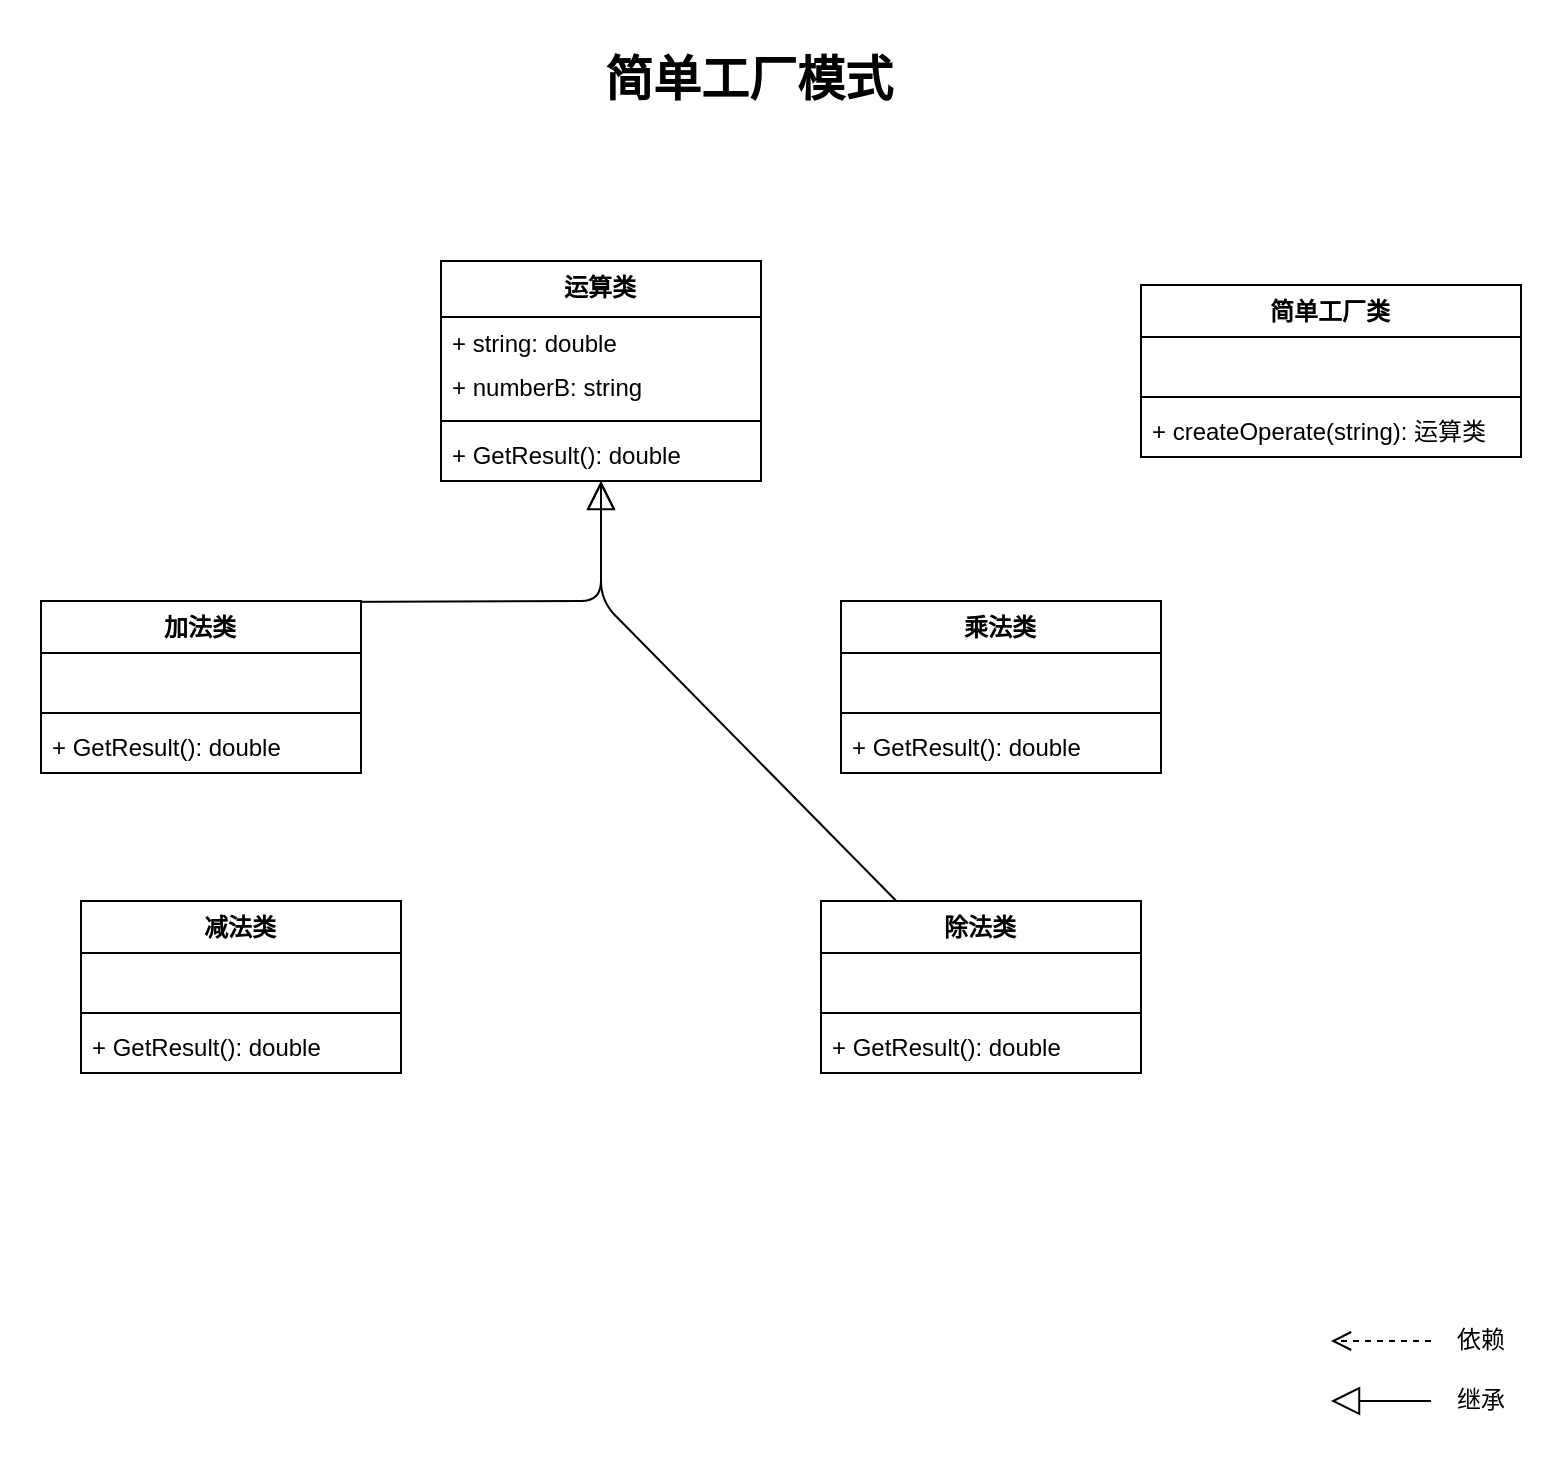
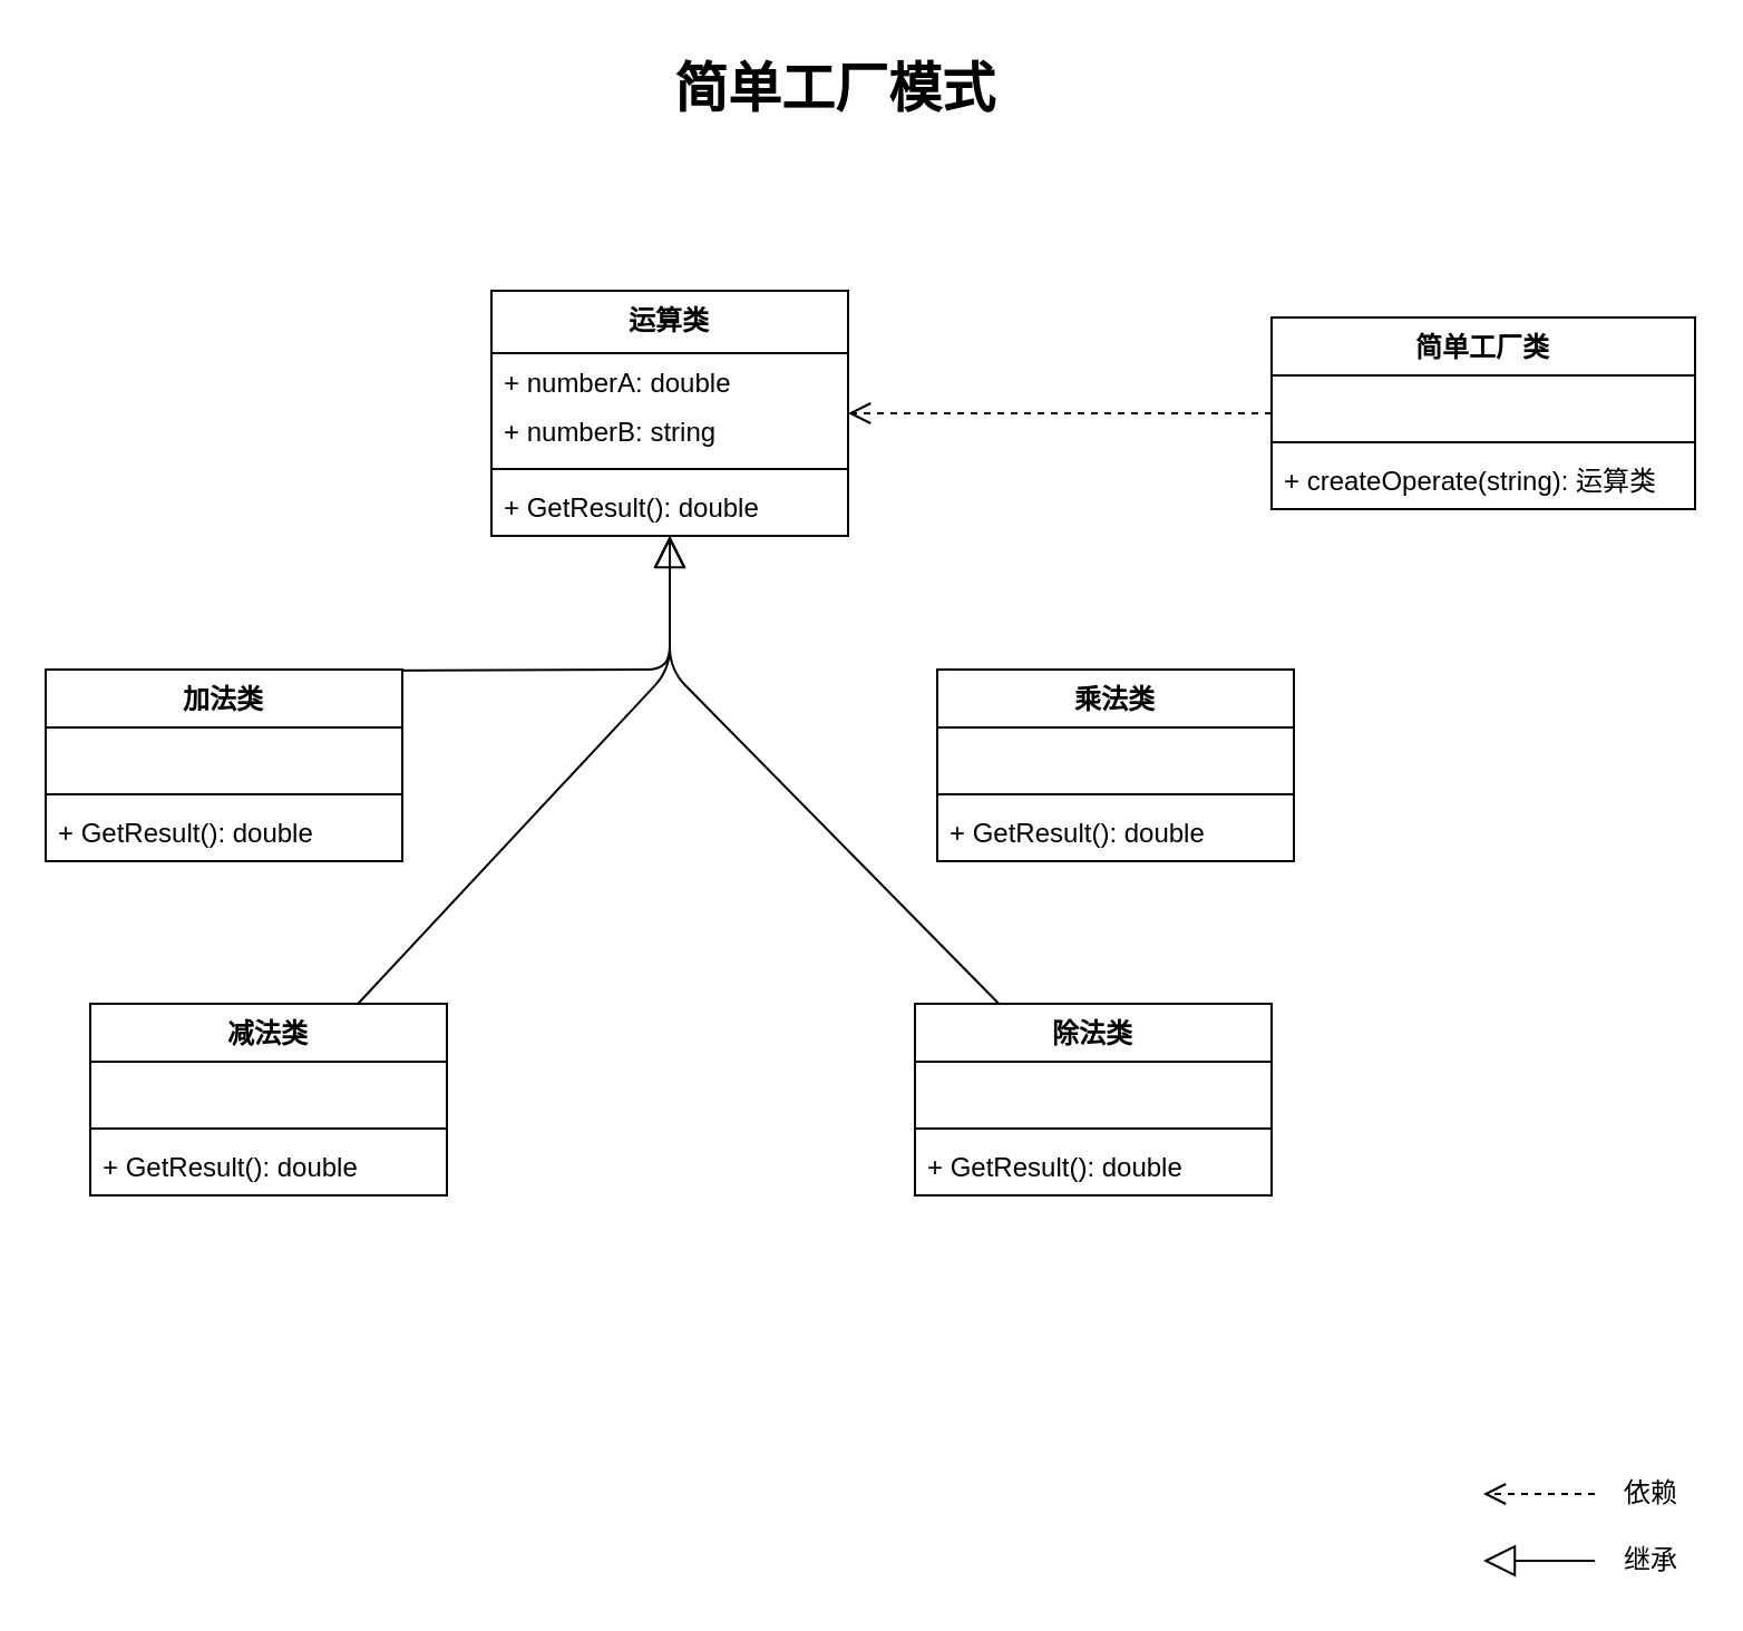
  <mxCell id="0" />
  <mxCell id="1" parent="0" />
  <mxCell id="2" value="简单工厂模式" style="text;strokeColor=none;fillColor=none;html=1;fontSize=24;fontStyle=1;verticalAlign=middle;align=center;" vertex="1" parent="1"><mxGeometry x="235" y="20" width="277" height="40" as="geometry" /></mxCell>
  <mxCell id="3" value="运算类" style="swimlane;fontStyle=1;align=center;verticalAlign=top;childLayout=stackLayout;horizontal=1;startSize=28;horizontalStack=0;resizeParent=1;resizeParentMax=0;resizeLast=0;collapsible=1;marginBottom=0;rounded=0;glass=0;html=0;" vertex="1" parent="1"><mxGeometry x="220" y="130" width="160" height="110" as="geometry" /></mxCell>
- <mxCell id="4" value="+ string: double" style="text;strokeColor=none;fillColor=none;align=left;verticalAlign=top;spacingLeft=4;spacingRight=4;overflow=hidden;rotatable=0;points=[[0,0.5],[1,0.5]];portConstraint=eastwest;" vertex="1" parent="3"><mxGeometry y="28" width="160" height="22" as="geometry" /></mxCell>
+ <mxCell id="4" value="+ numberA: double" style="text;strokeColor=none;fillColor=none;align=left;verticalAlign=top;spacingLeft=4;spacingRight=4;overflow=hidden;rotatable=0;points=[[0,0.5],[1,0.5]];portConstraint=eastwest;" vertex="1" parent="3"><mxGeometry y="28" width="160" height="22" as="geometry" /></mxCell>
  <mxCell id="5" value="+ numberB: string" style="text;strokeColor=none;fillColor=none;align=left;verticalAlign=top;spacingLeft=4;spacingRight=4;overflow=hidden;rotatable=0;points=[[0,0.5],[1,0.5]];portConstraint=eastwest;rounded=0;glass=0;html=0;" vertex="1" parent="3"><mxGeometry y="50" width="160" height="26" as="geometry" /></mxCell>
  <mxCell id="6" value="" style="line;strokeWidth=1;fillColor=none;align=left;verticalAlign=middle;spacingTop=-1;spacingLeft=3;spacingRight=3;rotatable=0;labelPosition=right;points=[];portConstraint=eastwest;" vertex="1" parent="3"><mxGeometry y="76" width="160" height="8" as="geometry" /></mxCell>
  <mxCell id="7" value="+ GetResult(): double" style="text;strokeColor=none;fillColor=none;align=left;verticalAlign=top;spacingLeft=4;spacingRight=4;overflow=hidden;rotatable=0;points=[[0,0.5],[1,0.5]];portConstraint=eastwest;" vertex="1" parent="3"><mxGeometry y="84" width="160" height="26" as="geometry" /></mxCell>
  <mxCell id="8" value="简单工厂类" style="swimlane;fontStyle=1;align=center;verticalAlign=top;childLayout=stackLayout;horizontal=1;startSize=26;horizontalStack=0;resizeParent=1;resizeParentMax=0;resizeLast=0;collapsible=1;marginBottom=0;rounded=0;glass=0;html=0;" vertex="1" parent="1"><mxGeometry x="570" y="142" width="190" height="86" as="geometry" /></mxCell>
  <mxCell id="9" value=" " style="text;strokeColor=none;fillColor=none;align=left;verticalAlign=top;spacingLeft=4;spacingRight=4;overflow=hidden;rotatable=0;points=[[0,0.5],[1,0.5]];portConstraint=eastwest;rounded=0;glass=0;html=0;" vertex="1" parent="8"><mxGeometry y="26" width="190" height="26" as="geometry" /></mxCell>
  <mxCell id="10" value="" style="line;strokeWidth=1;fillColor=none;align=left;verticalAlign=middle;spacingTop=-1;spacingLeft=3;spacingRight=3;rotatable=0;labelPosition=right;points=[];portConstraint=eastwest;" vertex="1" parent="8"><mxGeometry y="52" width="190" height="8" as="geometry" /></mxCell>
  <mxCell id="11" value="+ createOperate(string): 运算类" style="text;strokeColor=none;fillColor=none;align=left;verticalAlign=top;spacingLeft=4;spacingRight=4;overflow=hidden;rotatable=0;points=[[0,0.5],[1,0.5]];portConstraint=eastwest;" vertex="1" parent="8"><mxGeometry y="60" width="190" height="26" as="geometry" /></mxCell>
+ <mxCell id="12" value="" style="html=1;verticalAlign=bottom;endArrow=open;dashed=1;endSize=8;" edge="1" parent="1" source="8" target="3"><mxGeometry x="-0.014" y="-7" relative="1" as="geometry"><mxPoint x="440" y="150" as="sourcePoint" /><mxPoint x="360" y="150" as="targetPoint" /><mxPoint as="offset" /></mxGeometry></mxCell>
  <mxCell id="13" value="" style="endArrow=open;endFill=0;endSize=12;html=1;exitX=0.644;exitY=0.007;exitDx=0;exitDy=0;exitPerimeter=0;" edge="1" parent="1" source="14" target="3"><mxGeometry width="160" relative="1" as="geometry"><mxPoint x="260" y="320" as="sourcePoint" /><mxPoint x="250" y="290" as="targetPoint" /><Array as="points"><mxPoint x="300" y="300" /></Array></mxGeometry></mxCell>
  <mxCell id="14" value="加法类" style="swimlane;fontStyle=1;align=center;verticalAlign=top;childLayout=stackLayout;horizontal=1;startSize=26;horizontalStack=0;resizeParent=1;resizeParentMax=0;resizeLast=0;collapsible=1;marginBottom=0;rounded=0;glass=0;html=0;" vertex="1" parent="1"><mxGeometry x="20" y="300" width="160" height="86" as="geometry" /></mxCell>
  <mxCell id="15" value=" " style="text;strokeColor=none;fillColor=none;align=left;verticalAlign=top;spacingLeft=4;spacingRight=4;overflow=hidden;rotatable=0;points=[[0,0.5],[1,0.5]];portConstraint=eastwest;" vertex="1" parent="14"><mxGeometry y="26" width="160" height="26" as="geometry" /></mxCell>
  <mxCell id="16" value="" style="line;strokeWidth=1;fillColor=none;align=left;verticalAlign=middle;spacingTop=-1;spacingLeft=3;spacingRight=3;rotatable=0;labelPosition=right;points=[];portConstraint=eastwest;" vertex="1" parent="14"><mxGeometry y="52" width="160" height="8" as="geometry" /></mxCell>
  <mxCell id="17" value="+ GetResult(): double" style="text;strokeColor=none;fillColor=none;align=left;verticalAlign=top;spacingLeft=4;spacingRight=4;overflow=hidden;rotatable=0;points=[[0,0.5],[1,0.5]];portConstraint=eastwest;" vertex="1" parent="14"><mxGeometry y="60" width="160" height="26" as="geometry" /></mxCell>
  <mxCell id="18" value="乘法类" style="swimlane;fontStyle=1;align=center;verticalAlign=top;childLayout=stackLayout;horizontal=1;startSize=26;horizontalStack=0;resizeParent=1;resizeParentMax=0;resizeLast=0;collapsible=1;marginBottom=0;rounded=0;glass=0;html=0;" vertex="1" parent="1"><mxGeometry x="420" y="300" width="160" height="86" as="geometry" /></mxCell>
  <mxCell id="19" value=" " style="text;strokeColor=none;fillColor=none;align=left;verticalAlign=top;spacingLeft=4;spacingRight=4;overflow=hidden;rotatable=0;points=[[0,0.5],[1,0.5]];portConstraint=eastwest;" vertex="1" parent="18"><mxGeometry y="26" width="160" height="26" as="geometry" /></mxCell>
  <mxCell id="20" value="" style="line;strokeWidth=1;fillColor=none;align=left;verticalAlign=middle;spacingTop=-1;spacingLeft=3;spacingRight=3;rotatable=0;labelPosition=right;points=[];portConstraint=eastwest;" vertex="1" parent="18"><mxGeometry y="52" width="160" height="8" as="geometry" /></mxCell>
  <mxCell id="21" value="+ GetResult(): double" style="text;strokeColor=none;fillColor=none;align=left;verticalAlign=top;spacingLeft=4;spacingRight=4;overflow=hidden;rotatable=0;points=[[0,0.5],[1,0.5]];portConstraint=eastwest;" vertex="1" parent="18"><mxGeometry y="60" width="160" height="26" as="geometry" /></mxCell>
  <mxCell id="22" value="减法类" style="swimlane;fontStyle=1;align=center;verticalAlign=top;childLayout=stackLayout;horizontal=1;startSize=26;horizontalStack=0;resizeParent=1;resizeParentMax=0;resizeLast=0;collapsible=1;marginBottom=0;rounded=0;glass=0;html=0;" vertex="1" parent="1"><mxGeometry x="40" y="450" width="160" height="86" as="geometry" /></mxCell>
  <mxCell id="23" value=" " style="text;strokeColor=none;fillColor=none;align=left;verticalAlign=top;spacingLeft=4;spacingRight=4;overflow=hidden;rotatable=0;points=[[0,0.5],[1,0.5]];portConstraint=eastwest;" vertex="1" parent="22"><mxGeometry y="26" width="160" height="26" as="geometry" /></mxCell>
  <mxCell id="24" value="" style="line;strokeWidth=1;fillColor=none;align=left;verticalAlign=middle;spacingTop=-1;spacingLeft=3;spacingRight=3;rotatable=0;labelPosition=right;points=[];portConstraint=eastwest;" vertex="1" parent="22"><mxGeometry y="52" width="160" height="8" as="geometry" /></mxCell>
  <mxCell id="25" value="+ GetResult(): double" style="text;strokeColor=none;fillColor=none;align=left;verticalAlign=top;spacingLeft=4;spacingRight=4;overflow=hidden;rotatable=0;points=[[0,0.5],[1,0.5]];portConstraint=eastwest;" vertex="1" parent="22"><mxGeometry y="60" width="160" height="26" as="geometry" /></mxCell>
  <mxCell id="26" value="除法类" style="swimlane;fontStyle=1;align=center;verticalAlign=top;childLayout=stackLayout;horizontal=1;startSize=26;horizontalStack=0;resizeParent=1;resizeParentMax=0;resizeLast=0;collapsible=1;marginBottom=0;rounded=0;glass=0;html=0;" vertex="1" parent="1"><mxGeometry x="410" y="450" width="160" height="86" as="geometry" /></mxCell>
  <mxCell id="27" value=" " style="text;strokeColor=none;fillColor=none;align=left;verticalAlign=top;spacingLeft=4;spacingRight=4;overflow=hidden;rotatable=0;points=[[0,0.5],[1,0.5]];portConstraint=eastwest;" vertex="1" parent="26"><mxGeometry y="26" width="160" height="26" as="geometry" /></mxCell>
  <mxCell id="28" value="" style="line;strokeWidth=1;fillColor=none;align=left;verticalAlign=middle;spacingTop=-1;spacingLeft=3;spacingRight=3;rotatable=0;labelPosition=right;points=[];portConstraint=eastwest;" vertex="1" parent="26"><mxGeometry y="52" width="160" height="8" as="geometry" /></mxCell>
  <mxCell id="29" value="+ GetResult(): double" style="text;strokeColor=none;fillColor=none;align=left;verticalAlign=top;spacingLeft=4;spacingRight=4;overflow=hidden;rotatable=0;points=[[0,0.5],[1,0.5]];portConstraint=eastwest;" vertex="1" parent="26"><mxGeometry y="60" width="160" height="26" as="geometry" /></mxCell>
- <mxCell id="31" value="" style="endArrow=block;endFill=0;endSize=12;html=1;" edge="1" parent="1" source="26" target="3"><mxGeometry width="160" relative="1" as="geometry"><mxPoint x="167.511" y="488" as="sourcePoint" /><mxPoint x="240" y="250" as="targetPoint" /><Array as="points"><mxPoint x="300" y="300" /></Array></mxGeometry></mxCell>
+ <mxCell id="30" value="" style="endArrow=block;endFill=0;endSize=12;html=1;" edge="1" parent="1" source="22" target="3"><mxGeometry width="160" relative="1" as="geometry"><mxPoint x="373.404" y="350" as="sourcePoint" /><mxPoint x="296.809" y="260" as="targetPoint" /><Array as="points"><mxPoint x="300" y="300" /></Array></mxGeometry></mxCell>
+ <mxCell id="31" value="" style="endArrow=open;endFill=0;endSize=12;html=1;" edge="1" parent="1" source="26" target="3"><mxGeometry width="160" relative="1" as="geometry"><mxPoint x="167.511" y="488" as="sourcePoint" /><mxPoint x="240" y="250" as="targetPoint" /><Array as="points"><mxPoint x="300" y="300" /></Array></mxGeometry></mxCell>
  <mxCell id="32" value="" style="html=1;verticalAlign=bottom;endArrow=open;dashed=1;endSize=8;" edge="1" parent="1"><mxGeometry x="-0.014" y="-7" relative="1" as="geometry"><mxPoint x="715" y="670" as="sourcePoint" /><mxPoint x="665" y="670" as="targetPoint" /><mxPoint as="offset" /></mxGeometry></mxCell>
  <mxCell id="33" value="依赖" style="text;html=1;align=center;verticalAlign=middle;resizable=0;points=[];;autosize=1;" vertex="1" parent="1"><mxGeometry x="720" y="660" width="40" height="20" as="geometry" /></mxCell>
  <mxCell id="34" value="" style="endArrow=block;endFill=0;endSize=12;html=1;" edge="1" parent="1"><mxGeometry width="160" relative="1" as="geometry"><mxPoint x="715" y="700" as="sourcePoint" /><mxPoint x="665" y="700" as="targetPoint" /><Array as="points" /></mxGeometry></mxCell>
  <mxCell id="35" value="继承" style="text;html=1;align=center;verticalAlign=middle;resizable=0;points=[];;autosize=1;" vertex="1" parent="1"><mxGeometry x="720" y="690" width="40" height="20" as="geometry" /></mxCell>
